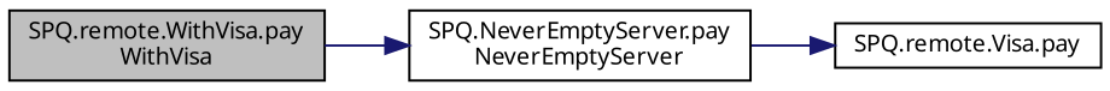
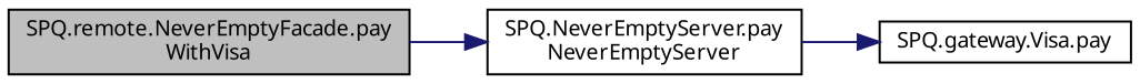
  digraph {
    fontname="Noto Sans"
    rankdir=LR
    node [color=black fillcolor=white fontname="Noto Sans" fontsize=10 shape=record style=filled]
    edge [color=midnightblue fontname="Noto Sans" fontsize=10 labelfontname=Helvetica labelfontsize=10 style=solid]
-   n1 [fillcolor=grey75 fontcolor=black height=0.2 label="SPQ.remote.WithVisa.pay\lWithVisa" width=0.4]
+   n1 [fillcolor=grey75 fontcolor=black height=0.2 label="SPQ.remote.NeverEmptyFacade.pay\lWithVisa" width=0.4]
    n2 [height=0.2 label="SPQ.NeverEmptyServer.pay\lNeverEmptyServer" width=0.4]
-   n3 [height=0.2 label="SPQ.remote.Visa.pay" width=0.4]
+   n3 [height=0.2 label="SPQ.gateway.Visa.pay" width=0.4]
    n1 -> n2
    n2 -> n3
  }
